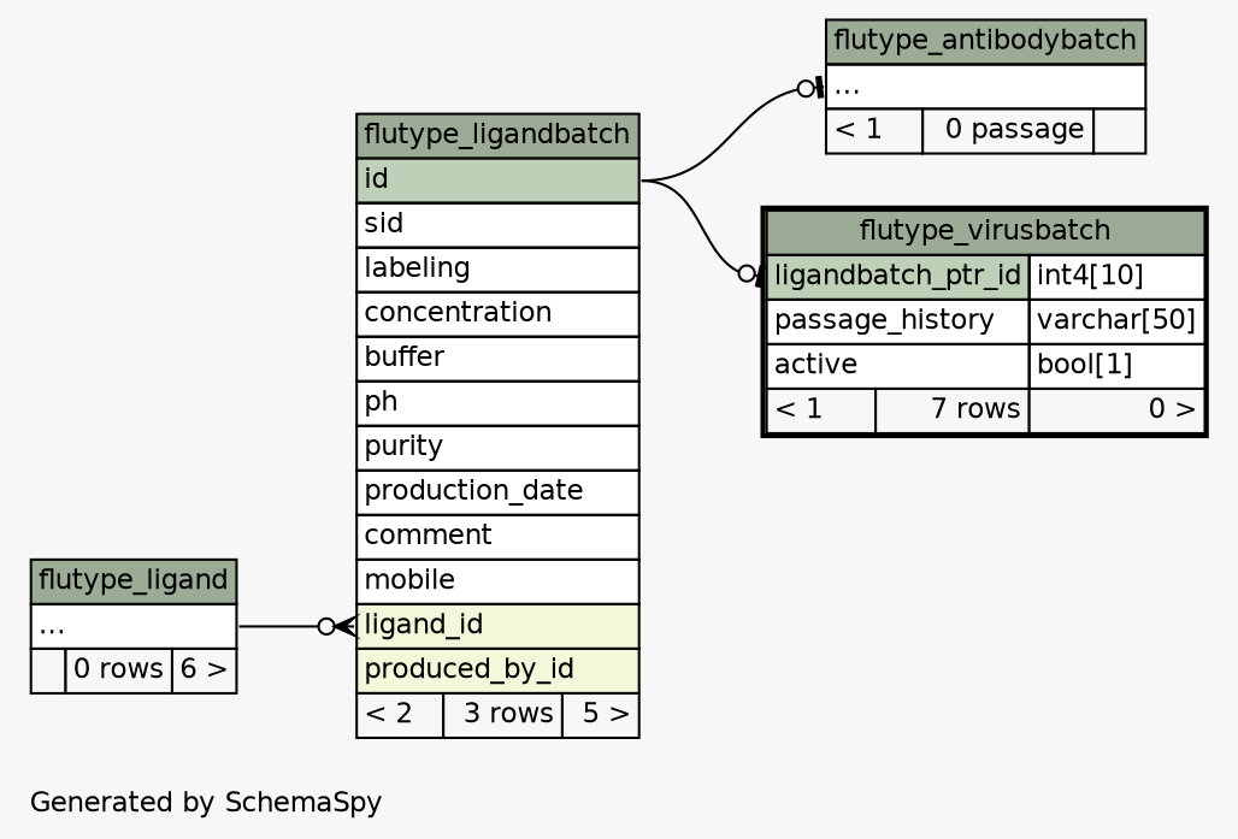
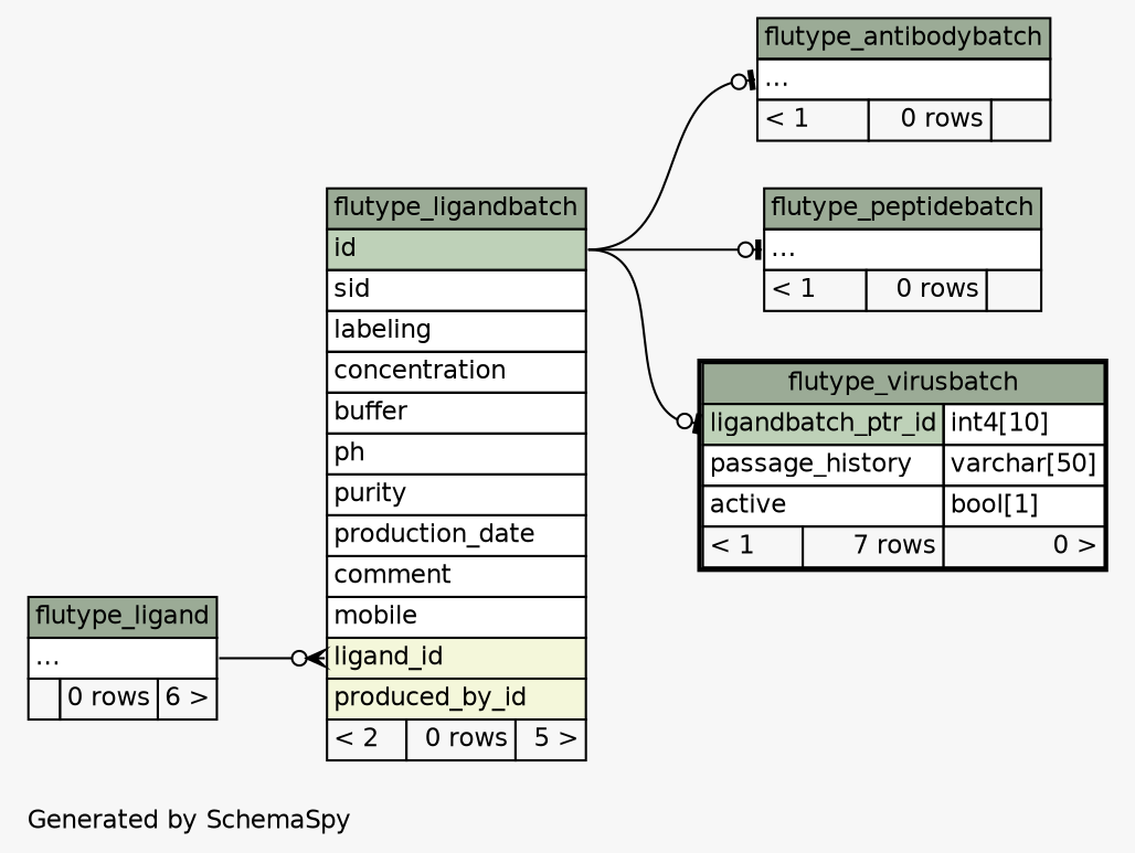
  digraph {
    bgcolor="#f7f7f7"
    fontname=Helvetica
    fontsize=11
    label="\nGenerated by SchemaSpy"
    labeljust=l
    nodesep=0.18
    rankdir=RL
    ranksep=0.46
    node [fontname=Helvetica fontsize=11 shape=plaintext]
    edge [arrowhead=none arrowsize=0.8 arrowtail=teeodot dir=back headport="id:e" tailport="elipses:w"]
-   n1 [label=<     <TABLE BORDER="0" CELLBORDER="1" CELLSPACING="0" BGCOLOR="#ffffff">       <TR><TD COLSPAN="3" BGCOLOR="#9bab96" ALIGN="CENTER">flutype_antibodybatch</TD></TR>       <TR><TD PORT="elipses" COLSPAN="3" ALIGN="LEFT">...</TD></TR>       <TR><TD ALIGN="LEFT" BGCOLOR="#f7f7f7">&lt; 1</TD><TD ALIGN="RIGHT" BGCOLOR="#f7f7f7">0 passage</TD><TD ALIGN="RIGHT" BGCOLOR="#f7f7f7">  </TD></TR>     </TABLE>>]
-   n2 [label=<     <TABLE BORDER="0" CELLBORDER="1" CELLSPACING="0" BGCOLOR="#ffffff">       <TR><TD COLSPAN="3" BGCOLOR="#9bab96" ALIGN="CENTER">flutype_ligandbatch</TD></TR>       <TR><TD PORT="id" COLSPAN="3" BGCOLOR="#bed1b8" ALIGN="LEFT">id</TD></TR>       <TR><TD PORT="sid" COLSPAN="3" ALIGN="LEFT">sid</TD></TR>       <TR><TD PORT="labeling" COLSPAN="3" ALIGN="LEFT">labeling</TD></TR>       <TR><TD PORT="concentration" COLSPAN="3" ALIGN="LEFT">concentration</TD></TR>       <TR><TD PORT="buffer" COLSPAN="3" ALIGN="LEFT">buffer</TD></TR>       <TR><TD PORT="ph" COLSPAN="3" ALIGN="LEFT">ph</TD></TR>       <TR><TD PORT="purity" COLSPAN="3" ALIGN="LEFT">purity</TD></TR>       <TR><TD PORT="production_date" COLSPAN="3" ALIGN="LEFT">production_date</TD></TR>       <TR><TD PORT="comment" COLSPAN="3" ALIGN="LEFT">comment</TD></TR>       <TR><TD PORT="mobile" COLSPAN="3" ALIGN="LEFT">mobile</TD></TR>       <TR><TD PORT="ligand_id" COLSPAN="3" BGCOLOR="#f4f7da" ALIGN="LEFT">ligand_id</TD></TR>       <TR><TD PORT="produced_by_id" COLSPAN="3" BGCOLOR="#f4f7da" ALIGN="LEFT">produced_by_id</TD></TR>       <TR><TD ALIGN="LEFT" BGCOLOR="#f7f7f7">&lt; 2</TD><TD ALIGN="RIGHT" BGCOLOR="#f7f7f7">3 rows</TD><TD ALIGN="RIGHT" BGCOLOR="#f7f7f7">5 &gt;</TD></TR>     </TABLE>>]
+   n1 [label=<     <TABLE BORDER="0" CELLBORDER="1" CELLSPACING="0" BGCOLOR="#ffffff">       <TR><TD COLSPAN="3" BGCOLOR="#9bab96" ALIGN="CENTER">flutype_antibodybatch</TD></TR>       <TR><TD PORT="elipses" COLSPAN="3" ALIGN="LEFT">...</TD></TR>       <TR><TD ALIGN="LEFT" BGCOLOR="#f7f7f7">&lt; 1</TD><TD ALIGN="RIGHT" BGCOLOR="#f7f7f7">0 rows</TD><TD ALIGN="RIGHT" BGCOLOR="#f7f7f7">  </TD></TR>     </TABLE>>]
+   n2 [label=<     <TABLE BORDER="0" CELLBORDER="1" CELLSPACING="0" BGCOLOR="#ffffff">       <TR><TD COLSPAN="3" BGCOLOR="#9bab96" ALIGN="CENTER">flutype_ligandbatch</TD></TR>       <TR><TD PORT="id" COLSPAN="3" BGCOLOR="#bed1b8" ALIGN="LEFT">id</TD></TR>       <TR><TD PORT="sid" COLSPAN="3" ALIGN="LEFT">sid</TD></TR>       <TR><TD PORT="labeling" COLSPAN="3" ALIGN="LEFT">labeling</TD></TR>       <TR><TD PORT="concentration" COLSPAN="3" ALIGN="LEFT">concentration</TD></TR>       <TR><TD PORT="buffer" COLSPAN="3" ALIGN="LEFT">buffer</TD></TR>       <TR><TD PORT="ph" COLSPAN="3" ALIGN="LEFT">ph</TD></TR>       <TR><TD PORT="purity" COLSPAN="3" ALIGN="LEFT">purity</TD></TR>       <TR><TD PORT="production_date" COLSPAN="3" ALIGN="LEFT">production_date</TD></TR>       <TR><TD PORT="comment" COLSPAN="3" ALIGN="LEFT">comment</TD></TR>       <TR><TD PORT="mobile" COLSPAN="3" ALIGN="LEFT">mobile</TD></TR>       <TR><TD PORT="ligand_id" COLSPAN="3" BGCOLOR="#f4f7da" ALIGN="LEFT">ligand_id</TD></TR>       <TR><TD PORT="produced_by_id" COLSPAN="3" BGCOLOR="#f4f7da" ALIGN="LEFT">produced_by_id</TD></TR>       <TR><TD ALIGN="LEFT" BGCOLOR="#f7f7f7">&lt; 2</TD><TD ALIGN="RIGHT" BGCOLOR="#f7f7f7">0 rows</TD><TD ALIGN="RIGHT" BGCOLOR="#f7f7f7">5 &gt;</TD></TR>     </TABLE>>]
    n3 [label=<     <TABLE BORDER="0" CELLBORDER="1" CELLSPACING="0" BGCOLOR="#ffffff">       <TR><TD COLSPAN="3" BGCOLOR="#9bab96" ALIGN="CENTER">flutype_ligand</TD></TR>       <TR><TD PORT="elipses" COLSPAN="3" ALIGN="LEFT">...</TD></TR>       <TR><TD ALIGN="LEFT" BGCOLOR="#f7f7f7">  </TD><TD ALIGN="RIGHT" BGCOLOR="#f7f7f7">0 rows</TD><TD ALIGN="RIGHT" BGCOLOR="#f7f7f7">6 &gt;</TD></TR>     </TABLE>>]
+   n4 [label=<     <TABLE BORDER="0" CELLBORDER="1" CELLSPACING="0" BGCOLOR="#ffffff">       <TR><TD COLSPAN="3" BGCOLOR="#9bab96" ALIGN="CENTER">flutype_peptidebatch</TD></TR>       <TR><TD PORT="elipses" COLSPAN="3" ALIGN="LEFT">...</TD></TR>       <TR><TD ALIGN="LEFT" BGCOLOR="#f7f7f7">&lt; 1</TD><TD ALIGN="RIGHT" BGCOLOR="#f7f7f7">0 rows</TD><TD ALIGN="RIGHT" BGCOLOR="#f7f7f7">  </TD></TR>     </TABLE>>]
    n5 [label=<     <TABLE BORDER="2" CELLBORDER="1" CELLSPACING="0" BGCOLOR="#ffffff">       <TR><TD COLSPAN="3" BGCOLOR="#9bab96" ALIGN="CENTER">flutype_virusbatch</TD></TR>       <TR><TD PORT="ligandbatch_ptr_id" COLSPAN="2" BGCOLOR="#bed1b8" ALIGN="LEFT">ligandbatch_ptr_id</TD><TD PORT="ligandbatch_ptr_id.type" ALIGN="LEFT">int4[10]</TD></TR>       <TR><TD PORT="passage_history" COLSPAN="2" ALIGN="LEFT">passage_history</TD><TD PORT="passage_history.type" ALIGN="LEFT">varchar[50]</TD></TR>       <TR><TD PORT="active" COLSPAN="2" ALIGN="LEFT">active</TD><TD PORT="active.type" ALIGN="LEFT">bool[1]</TD></TR>       <TR><TD ALIGN="LEFT" BGCOLOR="#f7f7f7">&lt; 1</TD><TD ALIGN="RIGHT" BGCOLOR="#f7f7f7">7 rows</TD><TD ALIGN="RIGHT" BGCOLOR="#f7f7f7">0 &gt;</TD></TR>     </TABLE>>]
    n1 -> n2
    n2 -> n3 [arrowtail=crowodot headport="elipses:e" tailport="ligand_id:w"]
+   n4 -> n2
    n5 -> n2 [tailport="ligandbatch_ptr_id:w"]
  }
